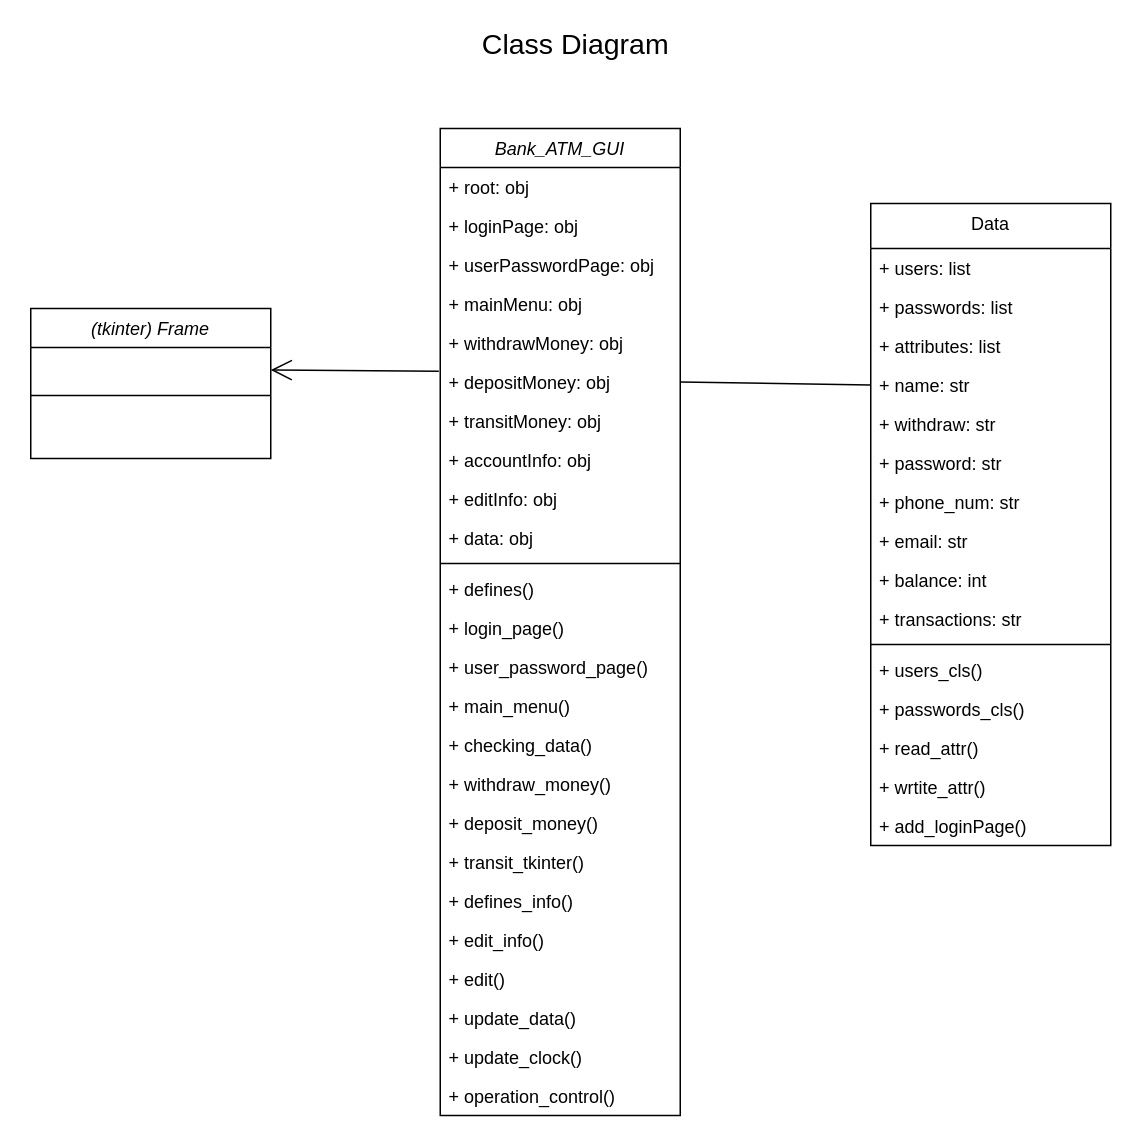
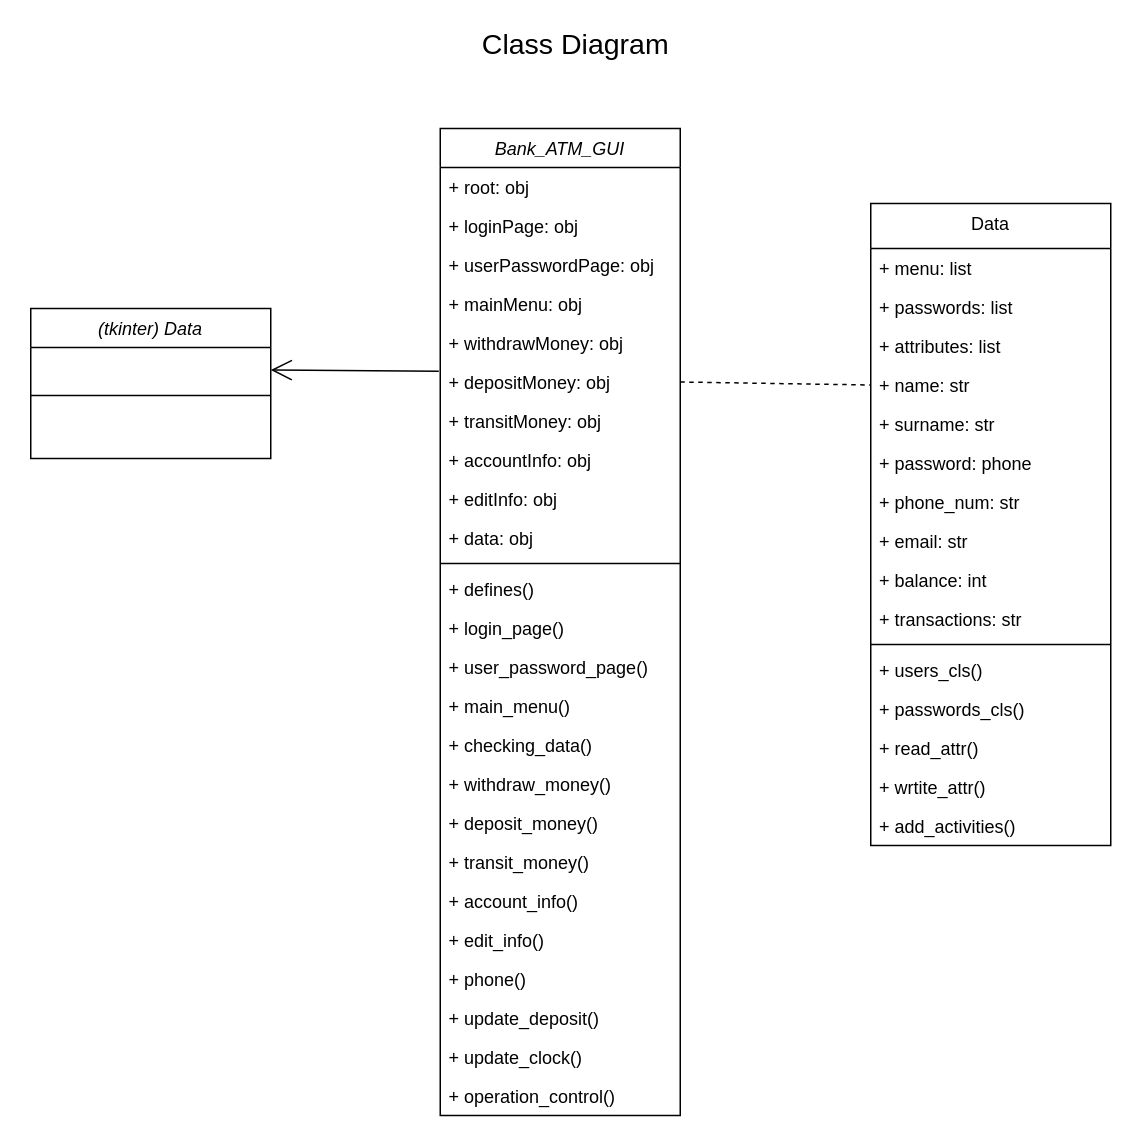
  <mxCell id="0" />
  <mxCell id="1" parent="0" />
  <mxCell id="2" value="Data" style="swimlane;fontStyle=0;align=center;verticalAlign=top;childLayout=stackLayout;horizontal=1;startSize=30;horizontalStack=0;resizeParent=1;resizeLast=0;collapsible=1;marginBottom=0;rounded=0;shadow=0;strokeWidth=1;" parent="1" vertex="1"><mxGeometry x="580" y="135" width="160" height="428" as="geometry"><mxRectangle x="130" y="380" width="160" height="26" as="alternateBounds" /></mxGeometry></mxCell>
- <mxCell id="3" value="+ users: list&#10;" style="text;align=left;verticalAlign=top;spacingLeft=4;spacingRight=4;overflow=hidden;rotatable=0;points=[[0,0.5],[1,0.5]];portConstraint=eastwest;rounded=0;shadow=0;html=0;" parent="2" vertex="1"><mxGeometry y="30" width="160" height="26" as="geometry" /></mxCell>
+ <mxCell id="3" value="+ menu: list&#10;" style="text;align=left;verticalAlign=top;spacingLeft=4;spacingRight=4;overflow=hidden;rotatable=0;points=[[0,0.5],[1,0.5]];portConstraint=eastwest;rounded=0;shadow=0;html=0;" parent="2" vertex="1"><mxGeometry y="30" width="160" height="26" as="geometry" /></mxCell>
  <mxCell id="4" value="+ passwords: list&#10;" style="text;align=left;verticalAlign=top;spacingLeft=4;spacingRight=4;overflow=hidden;rotatable=0;points=[[0,0.5],[1,0.5]];portConstraint=eastwest;rounded=0;shadow=0;html=0;" vertex="1" parent="2"><mxGeometry y="56" width="160" height="26" as="geometry" /></mxCell>
  <mxCell id="5" value="+ attributes: list&#10;" style="text;align=left;verticalAlign=top;spacingLeft=4;spacingRight=4;overflow=hidden;rotatable=0;points=[[0,0.5],[1,0.5]];portConstraint=eastwest;rounded=0;shadow=0;html=0;" vertex="1" parent="2"><mxGeometry y="82" width="160" height="26" as="geometry" /></mxCell>
  <mxCell id="6" value="+ name: str&#10;" style="text;align=left;verticalAlign=top;spacingLeft=4;spacingRight=4;overflow=hidden;rotatable=0;points=[[0,0.5],[1,0.5]];portConstraint=eastwest;rounded=0;shadow=0;html=0;" vertex="1" parent="2"><mxGeometry y="108" width="160" height="26" as="geometry" /></mxCell>
- <mxCell id="7" value="+ withdraw: str&#10;" style="text;align=left;verticalAlign=top;spacingLeft=4;spacingRight=4;overflow=hidden;rotatable=0;points=[[0,0.5],[1,0.5]];portConstraint=eastwest;rounded=0;shadow=0;html=0;" vertex="1" parent="2"><mxGeometry y="134" width="160" height="26" as="geometry" /></mxCell>
- <mxCell id="8" value="+ password: str&#10;" style="text;align=left;verticalAlign=top;spacingLeft=4;spacingRight=4;overflow=hidden;rotatable=0;points=[[0,0.5],[1,0.5]];portConstraint=eastwest;rounded=0;shadow=0;html=0;" vertex="1" parent="2"><mxGeometry y="160" width="160" height="26" as="geometry" /></mxCell>
+ <mxCell id="7" value="+ surname: str&#10;" style="text;align=left;verticalAlign=top;spacingLeft=4;spacingRight=4;overflow=hidden;rotatable=0;points=[[0,0.5],[1,0.5]];portConstraint=eastwest;rounded=0;shadow=0;html=0;" vertex="1" parent="2"><mxGeometry y="134" width="160" height="26" as="geometry" /></mxCell>
+ <mxCell id="8" value="+ password: phone&#10;" style="text;align=left;verticalAlign=top;spacingLeft=4;spacingRight=4;overflow=hidden;rotatable=0;points=[[0,0.5],[1,0.5]];portConstraint=eastwest;rounded=0;shadow=0;html=0;" vertex="1" parent="2"><mxGeometry y="160" width="160" height="26" as="geometry" /></mxCell>
  <mxCell id="9" value="+ phone_num: str&#10;" style="text;align=left;verticalAlign=top;spacingLeft=4;spacingRight=4;overflow=hidden;rotatable=0;points=[[0,0.5],[1,0.5]];portConstraint=eastwest;rounded=0;shadow=0;html=0;" vertex="1" parent="2"><mxGeometry y="186" width="160" height="26" as="geometry" /></mxCell>
  <mxCell id="10" value="+ email: str&#10;" style="text;align=left;verticalAlign=top;spacingLeft=4;spacingRight=4;overflow=hidden;rotatable=0;points=[[0,0.5],[1,0.5]];portConstraint=eastwest;rounded=0;shadow=0;html=0;" vertex="1" parent="2"><mxGeometry y="212" width="160" height="26" as="geometry" /></mxCell>
  <mxCell id="11" value="+ balance: int&#10;" style="text;align=left;verticalAlign=top;spacingLeft=4;spacingRight=4;overflow=hidden;rotatable=0;points=[[0,0.5],[1,0.5]];portConstraint=eastwest;rounded=0;shadow=0;html=0;" vertex="1" parent="2"><mxGeometry y="238" width="160" height="26" as="geometry" /></mxCell>
  <mxCell id="12" value="+ transactions: str&#10;" style="text;align=left;verticalAlign=top;spacingLeft=4;spacingRight=4;overflow=hidden;rotatable=0;points=[[0,0.5],[1,0.5]];portConstraint=eastwest;rounded=0;shadow=0;html=0;" vertex="1" parent="2"><mxGeometry y="264" width="160" height="26" as="geometry" /></mxCell>
  <mxCell id="13" value="" style="line;html=1;strokeWidth=1;align=left;verticalAlign=middle;spacingTop=-1;spacingLeft=3;spacingRight=3;rotatable=0;labelPosition=right;points=[];portConstraint=eastwest;" parent="2" vertex="1"><mxGeometry y="290" width="160" height="8" as="geometry" /></mxCell>
  <mxCell id="14" value="+ users_cls()" style="text;align=left;verticalAlign=top;spacingLeft=4;spacingRight=4;overflow=hidden;rotatable=0;points=[[0,0.5],[1,0.5]];portConstraint=eastwest;fontStyle=0" parent="2" vertex="1"><mxGeometry y="298" width="160" height="26" as="geometry" /></mxCell>
  <mxCell id="15" value="+ passwords_cls()" style="text;align=left;verticalAlign=top;spacingLeft=4;spacingRight=4;overflow=hidden;rotatable=0;points=[[0,0.5],[1,0.5]];portConstraint=eastwest;fontStyle=0" parent="2" vertex="1"><mxGeometry y="324" width="160" height="26" as="geometry" /></mxCell>
  <mxCell id="16" value="+ read_attr()" style="text;align=left;verticalAlign=top;spacingLeft=4;spacingRight=4;overflow=hidden;rotatable=0;points=[[0,0.5],[1,0.5]];portConstraint=eastwest;fontStyle=0" vertex="1" parent="2"><mxGeometry y="350" width="160" height="26" as="geometry" /></mxCell>
  <mxCell id="17" value="+ wrtite_attr()" style="text;align=left;verticalAlign=top;spacingLeft=4;spacingRight=4;overflow=hidden;rotatable=0;points=[[0,0.5],[1,0.5]];portConstraint=eastwest;fontStyle=0" vertex="1" parent="2"><mxGeometry y="376" width="160" height="26" as="geometry" /></mxCell>
- <mxCell id="18" value="+ add_loginPage()" style="text;align=left;verticalAlign=top;spacingLeft=4;spacingRight=4;overflow=hidden;rotatable=0;points=[[0,0.5],[1,0.5]];portConstraint=eastwest;fontStyle=0" vertex="1" parent="2"><mxGeometry y="402" width="160" height="26" as="geometry" /></mxCell>
- <mxCell id="19" value="(tkinter) Frame" style="swimlane;fontStyle=2;align=center;verticalAlign=top;childLayout=stackLayout;horizontal=1;startSize=26;horizontalStack=0;resizeParent=1;resizeLast=0;collapsible=1;marginBottom=0;rounded=0;shadow=0;strokeWidth=1;" parent="1" vertex="1"><mxGeometry x="20" y="205" width="160" height="100" as="geometry"><mxRectangle x="230" y="140" width="160" height="26" as="alternateBounds" /></mxGeometry></mxCell>
+ <mxCell id="18" value="+ add_activities()" style="text;align=left;verticalAlign=top;spacingLeft=4;spacingRight=4;overflow=hidden;rotatable=0;points=[[0,0.5],[1,0.5]];portConstraint=eastwest;fontStyle=0" vertex="1" parent="2"><mxGeometry y="402" width="160" height="26" as="geometry" /></mxCell>
+ <mxCell id="19" value="(tkinter) Data" style="swimlane;fontStyle=2;align=center;verticalAlign=top;childLayout=stackLayout;horizontal=1;startSize=26;horizontalStack=0;resizeParent=1;resizeLast=0;collapsible=1;marginBottom=0;rounded=0;shadow=0;strokeWidth=1;" parent="1" vertex="1"><mxGeometry x="20" y="205" width="160" height="100" as="geometry"><mxRectangle x="230" y="140" width="160" height="26" as="alternateBounds" /></mxGeometry></mxCell>
  <mxCell id="20" value="" style="line;html=1;strokeWidth=1;align=left;verticalAlign=middle;spacingTop=-1;spacingLeft=3;spacingRight=3;rotatable=0;labelPosition=right;points=[];portConstraint=eastwest;" parent="19" vertex="1"><mxGeometry y="26" width="160" height="64" as="geometry" /></mxCell>
  <mxCell id="21" value="Bank_ATM_GUI" style="swimlane;fontStyle=2;align=center;verticalAlign=top;childLayout=stackLayout;horizontal=1;startSize=26;horizontalStack=0;resizeParent=1;resizeLast=0;collapsible=1;marginBottom=0;rounded=0;shadow=0;strokeWidth=1;" parent="1" vertex="1"><mxGeometry x="293" y="85" width="160" height="658" as="geometry"><mxRectangle x="230" y="140" width="160" height="26" as="alternateBounds" /></mxGeometry></mxCell>
  <mxCell id="22" value="+ root: obj" style="text;align=left;verticalAlign=top;spacingLeft=4;spacingRight=4;overflow=hidden;rotatable=0;points=[[0,0.5],[1,0.5]];portConstraint=eastwest;rounded=0;shadow=0;html=0;" vertex="1" parent="21"><mxGeometry y="26" width="160" height="26" as="geometry" /></mxCell>
  <mxCell id="23" value="+ loginPage: obj" style="text;align=left;verticalAlign=top;spacingLeft=4;spacingRight=4;overflow=hidden;rotatable=0;points=[[0,0.5],[1,0.5]];portConstraint=eastwest;rounded=0;shadow=0;html=0;" vertex="1" parent="21"><mxGeometry y="52" width="160" height="26" as="geometry" /></mxCell>
  <mxCell id="24" value="+ userPasswordPage: obj" style="text;align=left;verticalAlign=top;spacingLeft=4;spacingRight=4;overflow=hidden;rotatable=0;points=[[0,0.5],[1,0.5]];portConstraint=eastwest;rounded=0;shadow=0;html=0;" vertex="1" parent="21"><mxGeometry y="78" width="160" height="26" as="geometry" /></mxCell>
  <mxCell id="25" value="+ mainMenu: obj" style="text;align=left;verticalAlign=top;spacingLeft=4;spacingRight=4;overflow=hidden;rotatable=0;points=[[0,0.5],[1,0.5]];portConstraint=eastwest;rounded=0;shadow=0;html=0;" vertex="1" parent="21"><mxGeometry y="104" width="160" height="26" as="geometry" /></mxCell>
  <mxCell id="26" value="+ withdrawMoney: obj" style="text;align=left;verticalAlign=top;spacingLeft=4;spacingRight=4;overflow=hidden;rotatable=0;points=[[0,0.5],[1,0.5]];portConstraint=eastwest;rounded=0;shadow=0;html=0;" vertex="1" parent="21"><mxGeometry y="130" width="160" height="26" as="geometry" /></mxCell>
  <mxCell id="27" value="+ depositMoney: obj" style="text;align=left;verticalAlign=top;spacingLeft=4;spacingRight=4;overflow=hidden;rotatable=0;points=[[0,0.5],[1,0.5]];portConstraint=eastwest;rounded=0;shadow=0;html=0;" vertex="1" parent="21"><mxGeometry y="156" width="160" height="26" as="geometry" /></mxCell>
  <mxCell id="28" value="+ transitMoney: obj" style="text;align=left;verticalAlign=top;spacingLeft=4;spacingRight=4;overflow=hidden;rotatable=0;points=[[0,0.5],[1,0.5]];portConstraint=eastwest;rounded=0;shadow=0;html=0;" vertex="1" parent="21"><mxGeometry y="182" width="160" height="26" as="geometry" /></mxCell>
  <mxCell id="29" value="+ accountInfo: obj" style="text;align=left;verticalAlign=top;spacingLeft=4;spacingRight=4;overflow=hidden;rotatable=0;points=[[0,0.5],[1,0.5]];portConstraint=eastwest;rounded=0;shadow=0;html=0;" vertex="1" parent="21"><mxGeometry y="208" width="160" height="26" as="geometry" /></mxCell>
  <mxCell id="30" value="+ editInfo: obj" style="text;align=left;verticalAlign=top;spacingLeft=4;spacingRight=4;overflow=hidden;rotatable=0;points=[[0,0.5],[1,0.5]];portConstraint=eastwest;rounded=0;shadow=0;html=0;" vertex="1" parent="21"><mxGeometry y="234" width="160" height="26" as="geometry" /></mxCell>
  <mxCell id="31" value="+ data: obj" style="text;align=left;verticalAlign=top;spacingLeft=4;spacingRight=4;overflow=hidden;rotatable=0;points=[[0,0.5],[1,0.5]];portConstraint=eastwest;rounded=0;shadow=0;html=0;" vertex="1" parent="21"><mxGeometry y="260" width="160" height="26" as="geometry" /></mxCell>
  <mxCell id="32" value="" style="line;html=1;strokeWidth=1;align=left;verticalAlign=middle;spacingTop=-1;spacingLeft=3;spacingRight=3;rotatable=0;labelPosition=right;points=[];portConstraint=eastwest;" parent="21" vertex="1"><mxGeometry y="286" width="160" height="8" as="geometry" /></mxCell>
  <mxCell id="33" value="+ defines()" style="text;align=left;verticalAlign=top;spacingLeft=4;spacingRight=4;overflow=hidden;rotatable=0;points=[[0,0.5],[1,0.5]];portConstraint=eastwest;rounded=0;shadow=0;html=0;" vertex="1" parent="21"><mxGeometry y="294" width="160" height="26" as="geometry" /></mxCell>
  <mxCell id="34" value="+ login_page()" style="text;align=left;verticalAlign=top;spacingLeft=4;spacingRight=4;overflow=hidden;rotatable=0;points=[[0,0.5],[1,0.5]];portConstraint=eastwest;rounded=0;shadow=0;html=0;" vertex="1" parent="21"><mxGeometry y="320" width="160" height="26" as="geometry" /></mxCell>
  <mxCell id="35" value="+ user_password_page()" style="text;align=left;verticalAlign=top;spacingLeft=4;spacingRight=4;overflow=hidden;rotatable=0;points=[[0,0.5],[1,0.5]];portConstraint=eastwest;" parent="21" vertex="1"><mxGeometry y="346" width="160" height="26" as="geometry" /></mxCell>
  <mxCell id="36" value="+ main_menu()" style="text;align=left;verticalAlign=top;spacingLeft=4;spacingRight=4;overflow=hidden;rotatable=0;points=[[0,0.5],[1,0.5]];portConstraint=eastwest;" vertex="1" parent="21"><mxGeometry y="372" width="160" height="26" as="geometry" /></mxCell>
  <mxCell id="37" value="+ checking_data()" style="text;align=left;verticalAlign=top;spacingLeft=4;spacingRight=4;overflow=hidden;rotatable=0;points=[[0,0.5],[1,0.5]];portConstraint=eastwest;rounded=0;shadow=0;html=0;" parent="21" vertex="1"><mxGeometry y="398" width="160" height="26" as="geometry" /></mxCell>
  <mxCell id="38" value="+ withdraw_money()" style="text;align=left;verticalAlign=top;spacingLeft=4;spacingRight=4;overflow=hidden;rotatable=0;points=[[0,0.5],[1,0.5]];portConstraint=eastwest;" parent="21" vertex="1"><mxGeometry y="424" width="160" height="26" as="geometry" /></mxCell>
  <mxCell id="39" value="+ deposit_money()" style="text;align=left;verticalAlign=top;spacingLeft=4;spacingRight=4;overflow=hidden;rotatable=0;points=[[0,0.5],[1,0.5]];portConstraint=eastwest;" vertex="1" parent="21"><mxGeometry y="450" width="160" height="26" as="geometry" /></mxCell>
- <mxCell id="40" value="+ transit_tkinter()" style="text;align=left;verticalAlign=top;spacingLeft=4;spacingRight=4;overflow=hidden;rotatable=0;points=[[0,0.5],[1,0.5]];portConstraint=eastwest;" vertex="1" parent="21"><mxGeometry y="476" width="160" height="26" as="geometry" /></mxCell>
- <mxCell id="41" value="+ defines_info()" style="text;align=left;verticalAlign=top;spacingLeft=4;spacingRight=4;overflow=hidden;rotatable=0;points=[[0,0.5],[1,0.5]];portConstraint=eastwest;" vertex="1" parent="21"><mxGeometry y="502" width="160" height="26" as="geometry" /></mxCell>
+ <mxCell id="40" value="+ transit_money()" style="text;align=left;verticalAlign=top;spacingLeft=4;spacingRight=4;overflow=hidden;rotatable=0;points=[[0,0.5],[1,0.5]];portConstraint=eastwest;" vertex="1" parent="21"><mxGeometry y="476" width="160" height="26" as="geometry" /></mxCell>
+ <mxCell id="41" value="+ account_info()" style="text;align=left;verticalAlign=top;spacingLeft=4;spacingRight=4;overflow=hidden;rotatable=0;points=[[0,0.5],[1,0.5]];portConstraint=eastwest;" vertex="1" parent="21"><mxGeometry y="502" width="160" height="26" as="geometry" /></mxCell>
  <mxCell id="42" value="+ edit_info()" style="text;align=left;verticalAlign=top;spacingLeft=4;spacingRight=4;overflow=hidden;rotatable=0;points=[[0,0.5],[1,0.5]];portConstraint=eastwest;rounded=0;shadow=0;html=0;" parent="21" vertex="1"><mxGeometry y="528" width="160" height="26" as="geometry" /></mxCell>
- <mxCell id="43" value="+ edit()" style="text;align=left;verticalAlign=top;spacingLeft=4;spacingRight=4;overflow=hidden;rotatable=0;points=[[0,0.5],[1,0.5]];portConstraint=eastwest;rounded=0;shadow=0;html=0;" vertex="1" parent="21"><mxGeometry y="554" width="160" height="26" as="geometry" /></mxCell>
- <mxCell id="44" value="+ update_data()" style="text;align=left;verticalAlign=top;spacingLeft=4;spacingRight=4;overflow=hidden;rotatable=0;points=[[0,0.5],[1,0.5]];portConstraint=eastwest;" parent="21" vertex="1"><mxGeometry y="580" width="160" height="26" as="geometry" /></mxCell>
+ <mxCell id="43" value="+ phone()" style="text;align=left;verticalAlign=top;spacingLeft=4;spacingRight=4;overflow=hidden;rotatable=0;points=[[0,0.5],[1,0.5]];portConstraint=eastwest;rounded=0;shadow=0;html=0;" vertex="1" parent="21"><mxGeometry y="554" width="160" height="26" as="geometry" /></mxCell>
+ <mxCell id="44" value="+ update_deposit()" style="text;align=left;verticalAlign=top;spacingLeft=4;spacingRight=4;overflow=hidden;rotatable=0;points=[[0,0.5],[1,0.5]];portConstraint=eastwest;" parent="21" vertex="1"><mxGeometry y="580" width="160" height="26" as="geometry" /></mxCell>
  <mxCell id="45" value="+ update_clock()" style="text;align=left;verticalAlign=top;spacingLeft=4;spacingRight=4;overflow=hidden;rotatable=0;points=[[0,0.5],[1,0.5]];portConstraint=eastwest;" parent="21" vertex="1"><mxGeometry y="606" width="160" height="26" as="geometry" /></mxCell>
  <mxCell id="46" value="+ operation_control()" style="text;align=left;verticalAlign=top;spacingLeft=4;spacingRight=4;overflow=hidden;rotatable=0;points=[[0,0.5],[1,0.5]];portConstraint=eastwest;" parent="21" vertex="1"><mxGeometry y="632" width="160" height="26" as="geometry" /></mxCell>
- <mxCell id="47" value="" style="endArrow=none;endFill=0;endSize=12;html=1;exitX=1;exitY=0.5;exitDx=0;exitDy=0;entryX=0;entryY=0.5;entryDx=0;entryDy=0;" parent="1" source="27" target="6" edge="1"><mxGeometry width="160" relative="1" as="geometry"><mxPoint x="511.6" y="78.808" as="sourcePoint" /><mxPoint x="579.84" y="198.84" as="targetPoint" /></mxGeometry></mxCell>
+ <mxCell id="47" value="" style="endArrow=none;endFill=0;endSize=12;html=1;exitX=1;exitY=0.5;exitDx=0;exitDy=0;entryX=0;entryY=0.5;entryDx=0;entryDy=0;dashed=1;" parent="1" source="27" target="6" edge="1"><mxGeometry width="160" relative="1" as="geometry"><mxPoint x="511.6" y="78.808" as="sourcePoint" /><mxPoint x="579.84" y="198.84" as="targetPoint" /></mxGeometry></mxCell>
  <mxCell id="48" value="" style="endArrow=open;endFill=1;endSize=12;html=1;exitX=-0.006;exitY=0.223;exitDx=0;exitDy=0;exitPerimeter=0;" parent="1" source="27" edge="1"><mxGeometry width="160" relative="1" as="geometry"><mxPoint x="350" y="89" as="sourcePoint" /><mxPoint x="180" y="246" as="targetPoint" /></mxGeometry></mxCell>
  <mxCell id="49" value="&lt;font style=&quot;font-size: 19px&quot;&gt;Class Diagram&lt;/font&gt;" style="text;html=1;resizable=0;autosize=1;align=center;verticalAlign=middle;points=[];fillColor=none;strokeColor=none;rounded=0;" parent="1" vertex="1"><mxGeometry x="313" y="20" width="140" height="20" as="geometry" /></mxCell>
